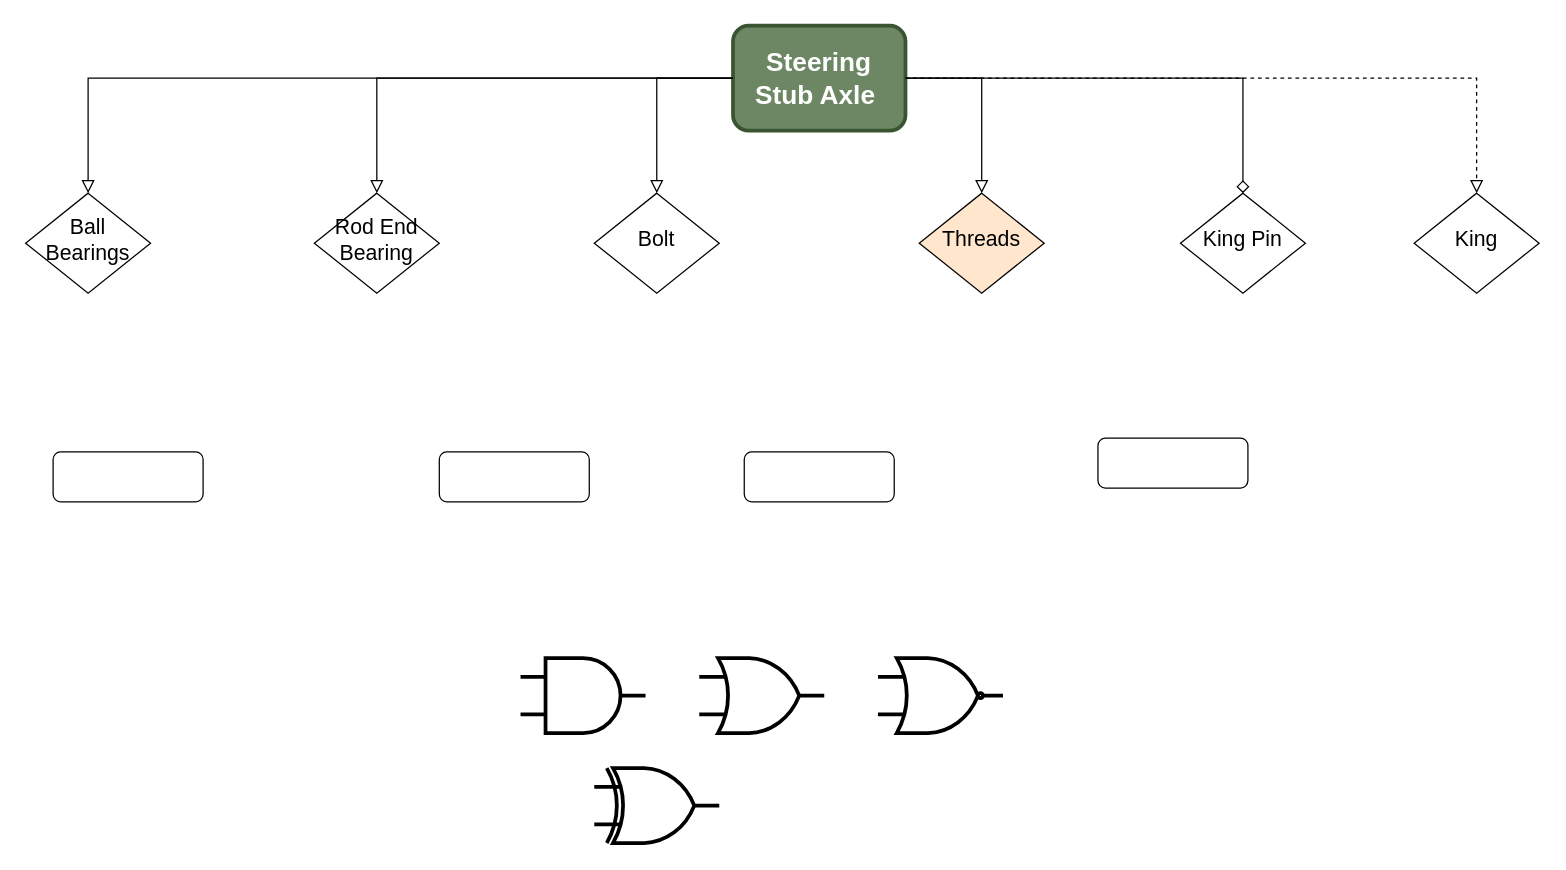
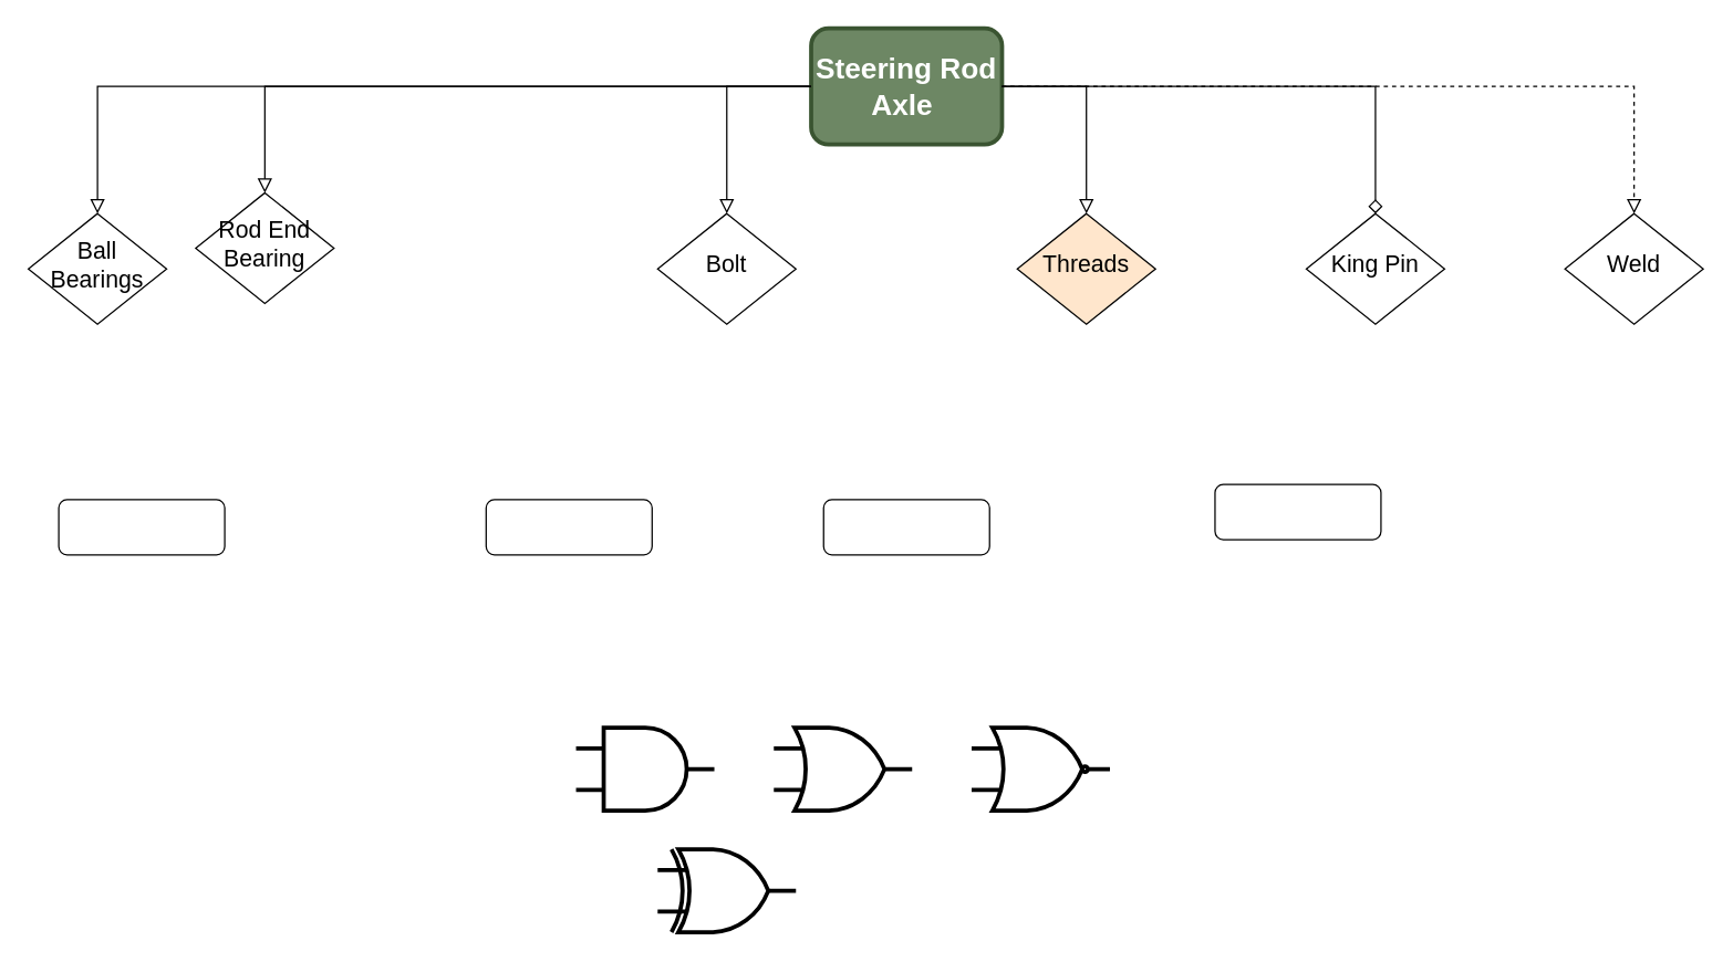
  <mxCell id="0" />
  <mxCell id="1" parent="0" />
  <mxCell id="2" value="" style="rounded=0;html=1;jettySize=auto;orthogonalLoop=1;fontSize=11;endArrow=block;endFill=0;endSize=8;strokeWidth=1;shadow=0;labelBackgroundColor=none;edgeStyle=orthogonalEdgeStyle;" parent="1" source="3" target="4" edge="1"><mxGeometry relative="1" as="geometry" /></mxCell>
- <mxCell id="3" value="Steering Stub Axle&amp;nbsp;" style="rounded=1;whiteSpace=wrap;html=1;fontSize=21;glass=0;strokeWidth=3;shadow=0;fontStyle=1;fillColor=#6d8764;strokeColor=#3A5431;fontColor=#ffffff;" parent="1" vertex="1"><mxGeometry x="586" y="20" width="138" height="84" as="geometry" /></mxCell>
- <mxCell id="4" value="Rod End Bearing" style="rhombus;whiteSpace=wrap;html=1;shadow=0;fontFamily=Helvetica;fontSize=17;align=center;strokeWidth=1;spacing=6;spacingTop=-4;" parent="1" vertex="1"><mxGeometry x="251" y="154" width="100" height="80" as="geometry" /></mxCell>
+ <mxCell id="3" value="Steering Rod Axle&amp;nbsp;" style="rounded=1;whiteSpace=wrap;html=1;fontSize=21;glass=0;strokeWidth=3;shadow=0;fontStyle=1;fillColor=#6d8764;strokeColor=#3A5431;fontColor=#ffffff;" parent="1" vertex="1"><mxGeometry x="586" y="20" width="138" height="84" as="geometry" /></mxCell>
+ <mxCell id="4" value="Rod End Bearing" style="rhombus;whiteSpace=wrap;html=1;shadow=0;fontFamily=Helvetica;fontSize=17;align=center;strokeWidth=1;spacing=6;spacingTop=-4;" parent="1" vertex="1"><mxGeometry x="141" y="139" width="100" height="80" as="geometry" /></mxCell>
  <mxCell id="5" value="Bolt" style="rhombus;whiteSpace=wrap;html=1;shadow=0;fontFamily=Helvetica;fontSize=17;align=center;strokeWidth=1;spacing=6;spacingTop=-4;" parent="1" vertex="1"><mxGeometry x="475" y="154" width="100" height="80" as="geometry" /></mxCell>
  <mxCell id="6" value="King Pin" style="rhombus;whiteSpace=wrap;html=1;shadow=0;fontFamily=Helvetica;fontSize=17;align=center;strokeWidth=1;spacing=6;spacingTop=-4;" vertex="1" parent="1"><mxGeometry x="944" y="154" width="100" height="80" as="geometry" /></mxCell>
  <mxCell id="7" value="" style="rounded=1;whiteSpace=wrap;html=1;fontSize=12;glass=0;strokeWidth=1;shadow=0;" vertex="1" parent="1"><mxGeometry x="595" y="361" width="120" height="40" as="geometry" /></mxCell>
  <mxCell id="8" value="" style="rounded=1;whiteSpace=wrap;html=1;fontSize=12;glass=0;strokeWidth=1;shadow=0;" vertex="1" parent="1"><mxGeometry x="351" y="361" width="120" height="40" as="geometry" /></mxCell>
  <mxCell id="9" value="" style="rounded=1;whiteSpace=wrap;html=1;fontSize=12;glass=0;strokeWidth=1;shadow=0;" vertex="1" parent="1"><mxGeometry x="42" y="361" width="120" height="40" as="geometry" /></mxCell>
  <mxCell id="10" value="" style="rounded=1;whiteSpace=wrap;html=1;fontSize=12;glass=0;strokeWidth=1;shadow=0;" vertex="1" parent="1"><mxGeometry x="878" y="350" width="120" height="40" as="geometry" /></mxCell>
  <mxCell id="11" value="Ball Bearings" style="rhombus;whiteSpace=wrap;html=1;shadow=0;fontFamily=Helvetica;fontSize=17;align=center;strokeWidth=1;spacing=6;spacingTop=-4;" vertex="1" parent="1"><mxGeometry x="20" y="154" width="100" height="80" as="geometry" /></mxCell>
- <mxCell id="12" value="King" style="rhombus;whiteSpace=wrap;html=1;shadow=0;fontFamily=Helvetica;fontSize=17;align=center;strokeWidth=1;spacing=6;spacingTop=-4;" vertex="1" parent="1"><mxGeometry x="1131" y="154" width="100" height="80" as="geometry" /></mxCell>
+ <mxCell id="12" value="Weld" style="rhombus;whiteSpace=wrap;html=1;shadow=0;fontFamily=Helvetica;fontSize=17;align=center;strokeWidth=1;spacing=6;spacingTop=-4;" vertex="1" parent="1"><mxGeometry x="1131" y="154" width="100" height="80" as="geometry" /></mxCell>
  <mxCell id="13" value="Threads" style="rhombus;whiteSpace=wrap;html=1;shadow=0;fontFamily=Helvetica;fontSize=17;align=center;strokeWidth=1;spacing=6;spacingTop=-4;fillColor=#ffe6cc;" vertex="1" parent="1"><mxGeometry x="735" y="154" width="100" height="80" as="geometry" /></mxCell>
  <mxCell id="14" value="" style="rounded=0;html=1;jettySize=auto;orthogonalLoop=1;fontSize=11;endArrow=block;endFill=0;endSize=8;strokeWidth=1;shadow=0;labelBackgroundColor=none;edgeStyle=orthogonalEdgeStyle;entryX=0.5;entryY=0;entryDx=0;entryDy=0;exitX=0;exitY=0.5;exitDx=0;exitDy=0;" edge="1" parent="1" source="3" target="11"><mxGeometry relative="1" as="geometry"><mxPoint x="351" y="64" as="sourcePoint" /><mxPoint x="77" y="132" as="targetPoint" /></mxGeometry></mxCell>
  <mxCell id="15" value="" style="rounded=0;html=1;jettySize=auto;orthogonalLoop=1;fontSize=11;endArrow=block;endFill=0;endSize=8;strokeWidth=1;shadow=0;labelBackgroundColor=none;edgeStyle=orthogonalEdgeStyle;exitX=0;exitY=0.5;exitDx=0;exitDy=0;entryX=0.5;entryY=0;entryDx=0;entryDy=0;" edge="1" parent="1" source="3" target="5"><mxGeometry relative="1" as="geometry"><mxPoint x="662" y="159" as="sourcePoint" /><mxPoint x="388" y="229" as="targetPoint" /></mxGeometry></mxCell>
  <mxCell id="16" value="" style="rounded=0;html=1;jettySize=auto;orthogonalLoop=1;fontSize=11;endArrow=block;endFill=0;endSize=8;strokeWidth=1;shadow=0;labelBackgroundColor=none;edgeStyle=orthogonalEdgeStyle;exitX=1;exitY=0.5;exitDx=0;exitDy=0;entryX=0.5;entryY=0;entryDx=0;entryDy=0;" edge="1" parent="1" source="3" target="13"><mxGeometry relative="1" as="geometry"><mxPoint x="715" y="130" as="sourcePoint" /><mxPoint x="665" y="200" as="targetPoint" /></mxGeometry></mxCell>
  <mxCell id="17" value="" style="rounded=0;html=1;jettySize=auto;orthogonalLoop=1;fontSize=11;endArrow=diamond;endFill=0;endSize=8;strokeWidth=1;shadow=0;labelBackgroundColor=none;edgeStyle=orthogonalEdgeStyle;exitX=1;exitY=0.5;exitDx=0;exitDy=0;entryX=0.5;entryY=0;entryDx=0;entryDy=0;" edge="1" parent="1" source="3" target="6"><mxGeometry relative="1" as="geometry"><mxPoint x="900" y="75" as="sourcePoint" /><mxPoint x="990" y="145" as="targetPoint" /></mxGeometry></mxCell>
  <mxCell id="18" value="" style="rounded=0;html=1;jettySize=auto;orthogonalLoop=1;fontSize=11;endArrow=block;endFill=0;endSize=8;strokeWidth=1;shadow=0;labelBackgroundColor=none;edgeStyle=orthogonalEdgeStyle;entryX=0.5;entryY=0;entryDx=0;entryDy=0;exitX=1;exitY=0.5;exitDx=0;exitDy=0;dashed=1;" edge="1" parent="1" source="3" target="12"><mxGeometry relative="1" as="geometry"><mxPoint x="702" y="86" as="sourcePoint" /><mxPoint x="1023" y="119" as="targetPoint" /></mxGeometry></mxCell>
  <mxCell id="19" value="" style="verticalLabelPosition=bottom;shadow=0;dashed=0;align=center;html=1;verticalAlign=top;shape=mxgraph.electrical.logic_gates.logic_gate;operation=and;strokeWidth=3;fontSize=17;" vertex="1" parent="1"><mxGeometry x="416" y="526" width="100" height="60" as="geometry" /></mxCell>
  <mxCell id="20" value="" style="verticalLabelPosition=bottom;shadow=0;dashed=0;align=center;html=1;verticalAlign=top;shape=mxgraph.electrical.logic_gates.logic_gate;operation=or;strokeWidth=3;fontSize=17;" vertex="1" parent="1"><mxGeometry x="559" y="526" width="100" height="60" as="geometry" /></mxCell>
  <mxCell id="21" value="" style="verticalLabelPosition=bottom;shadow=0;dashed=0;align=center;html=1;verticalAlign=top;shape=mxgraph.electrical.logic_gates.logic_gate;operation=or;negating=1;strokeWidth=3;fontSize=17;" vertex="1" parent="1"><mxGeometry x="702" y="526" width="100" height="60" as="geometry" /></mxCell>
  <mxCell id="22" value="" style="verticalLabelPosition=bottom;shadow=0;dashed=0;align=center;html=1;verticalAlign=top;shape=mxgraph.electrical.logic_gates.logic_gate;operation=xor;strokeWidth=3;fontSize=17;" vertex="1" parent="1"><mxGeometry x="475" y="614" width="100" height="60" as="geometry" /></mxCell>
